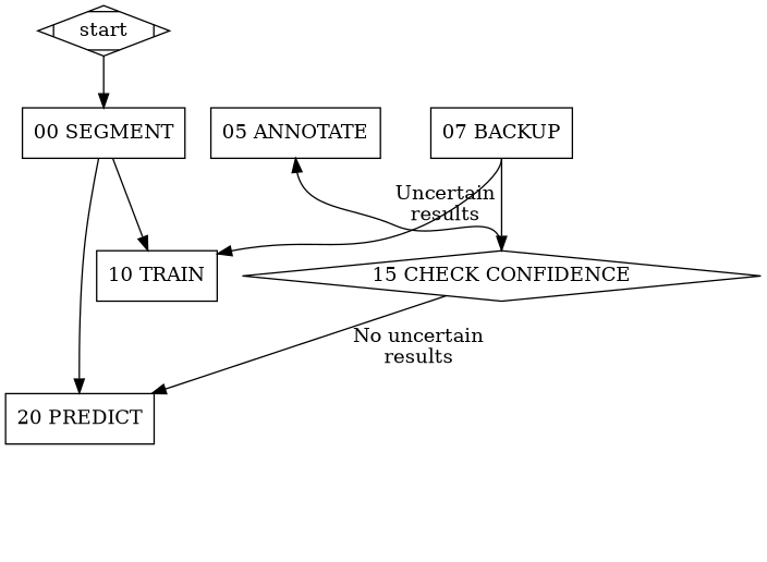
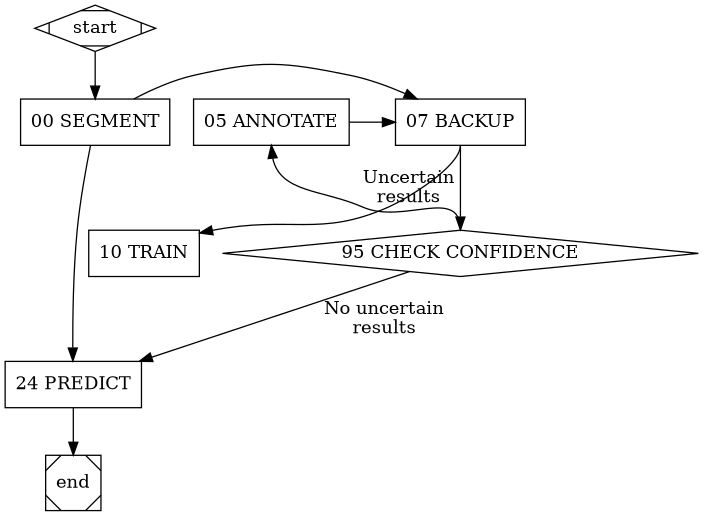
  digraph {
    node [shape=rectangle]
    n1 [label="00 SEGMENT"]
    n2 [label="05 ANNOTATE"]
    n3 [label="07 BACKUP"]
    n4 [label="10 TRAIN"]
-   n5 [label="15 CHECK CONFIDENCE" shape=diamond]
-   n6 [label="20 PREDICT"]
+   n5 [label="95 CHECK CONFIDENCE" shape=diamond]
+   n6 [label="24 PREDICT"]
+   end [shape=Msquare]
    start [shape=Mdiamond]
    subgraph sub_1 {
      rank=same
      n1
      n2
      n3
    }
    subgraph sub_2 {
      rank=same
      n4
      n5
    }
-   n1 -> n4
+   n1 -> n3
    n1 -> n6
+   n2 -> n3
    n2 -> n5 [dir=back headport=n label="Uncertain\nresults" tailport=s]
    n3 -> n4 [tailport=s]
    n5 -> n3 [dir=back]
    n5 -> n6 [label="No uncertain\nresults"]
+   n6 -> end
    start -> n1
  }
